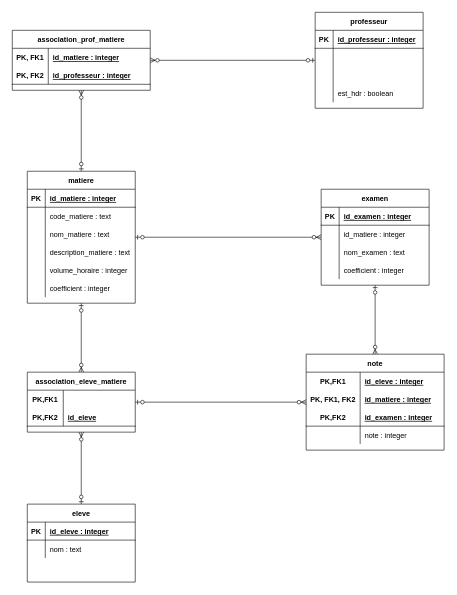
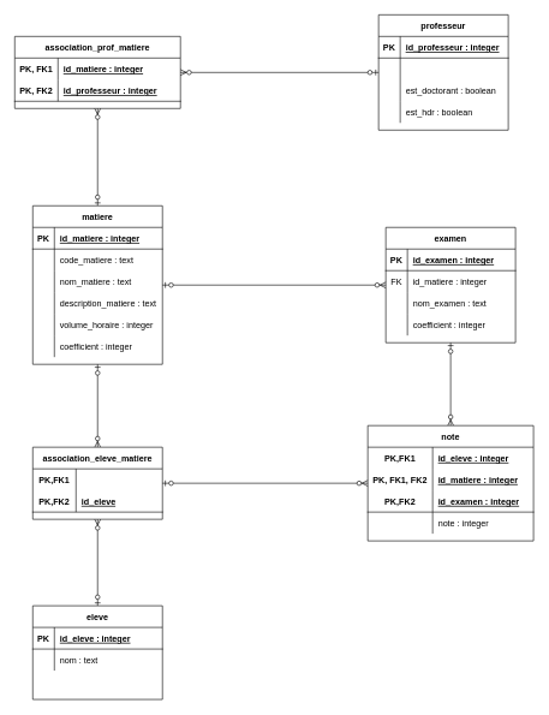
  <mxCell id="0" />
  <mxCell id="1" parent="0" />
  <mxCell id="2" value="" style="fontSize=12;html=1;endArrow=ERzeroToMany;startArrow=ERzeroToOne;" parent="1" source="48" target="41" edge="1"><mxGeometry width="100" height="100" relative="1" as="geometry"><mxPoint x="-195" y="0" as="sourcePoint" /><mxPoint x="535" y="80" as="targetPoint" /></mxGeometry></mxCell>
  <mxCell id="3" value="" style="fontSize=12;html=1;endArrow=ERzeroToMany;startArrow=ERzeroToOne;" parent="1" source="9" target="41" edge="1"><mxGeometry width="100" height="100" relative="1" as="geometry"><mxPoint x="195" y="130" as="sourcePoint" /><mxPoint x="365" y="270" as="targetPoint" /></mxGeometry></mxCell>
  <mxCell id="4" value="" style="fontSize=12;html=1;endArrow=ERzeroToMany;startArrow=ERzeroToOne;" parent="1" source="9" target="69" edge="1"><mxGeometry width="100" height="100" relative="1" as="geometry"><mxPoint x="169.444" y="295" as="sourcePoint" /><mxPoint x="183.889" y="230" as="targetPoint" /></mxGeometry></mxCell>
  <mxCell id="5" value="" style="fontSize=12;html=1;endArrow=ERzeroToMany;startArrow=ERzeroToOne;" parent="1" source="60" target="69" edge="1"><mxGeometry width="100" height="100" relative="1" as="geometry"><mxPoint x="153.462" y="515" as="sourcePoint" /><mxPoint x="156.154" y="550" as="targetPoint" /></mxGeometry></mxCell>
  <mxCell id="6" value="" style="fontSize=12;html=1;endArrow=ERzeroToMany;startArrow=ERzeroToOne;" parent="1" source="9" target="28" edge="1"><mxGeometry width="100" height="100" relative="1" as="geometry"><mxPoint x="163.462" y="525" as="sourcePoint" /><mxPoint x="166.154" y="560" as="targetPoint" /></mxGeometry></mxCell>
  <mxCell id="7" value="" style="fontSize=12;html=1;endArrow=ERzeroToMany;startArrow=ERzeroToOne;" parent="1" source="28" target="75" edge="1"><mxGeometry width="100" height="100" relative="1" as="geometry"><mxPoint x="173.462" y="535" as="sourcePoint" /><mxPoint x="176.154" y="570" as="targetPoint" /></mxGeometry></mxCell>
  <mxCell id="8" value="" style="fontSize=12;html=1;endArrow=ERzeroToMany;startArrow=ERzeroToOne;" parent="1" source="69" target="75" edge="1"><mxGeometry width="100" height="100" relative="1" as="geometry"><mxPoint x="183.462" y="545" as="sourcePoint" /><mxPoint x="186.154" y="580" as="targetPoint" /></mxGeometry></mxCell>
  <mxCell id="9" value="matiere" style="shape=table;startSize=30;container=1;collapsible=1;childLayout=tableLayout;fixedRows=1;rowLines=0;fontStyle=1;align=center;resizeLast=1;" parent="1" vertex="1"><mxGeometry x="45" y="285" width="180" height="220" as="geometry" /></mxCell>
  <mxCell id="10" value="" style="shape=partialRectangle;collapsible=0;dropTarget=0;pointerEvents=0;fillColor=none;top=0;left=0;bottom=1;right=0;points=[[0,0.5],[1,0.5]];portConstraint=eastwest;" parent="9" vertex="1"><mxGeometry y="30" width="180" height="30" as="geometry" /></mxCell>
  <mxCell id="11" value="PK" style="shape=partialRectangle;connectable=0;fillColor=none;top=0;left=0;bottom=0;right=0;fontStyle=1;overflow=hidden;" parent="10" vertex="1"><mxGeometry width="30" height="30" as="geometry" /></mxCell>
  <mxCell id="12" value="id_matiere : integer" style="shape=partialRectangle;connectable=0;fillColor=none;top=0;left=0;bottom=0;right=0;align=left;spacingLeft=6;fontStyle=5;overflow=hidden;" parent="10" vertex="1"><mxGeometry x="30" width="150" height="30" as="geometry" /></mxCell>
  <mxCell id="13" value="" style="shape=partialRectangle;collapsible=0;dropTarget=0;pointerEvents=0;fillColor=none;top=0;left=0;bottom=0;right=0;points=[[0,0.5],[1,0.5]];portConstraint=eastwest;" parent="9" vertex="1"><mxGeometry y="60" width="180" height="30" as="geometry" /></mxCell>
  <mxCell id="14" value="" style="shape=partialRectangle;connectable=0;fillColor=none;top=0;left=0;bottom=0;right=0;editable=1;overflow=hidden;" parent="13" vertex="1"><mxGeometry width="30" height="30" as="geometry" /></mxCell>
  <mxCell id="15" value="code_matiere : text" style="shape=partialRectangle;connectable=0;fillColor=none;top=0;left=0;bottom=0;right=0;align=left;spacingLeft=6;overflow=hidden;" parent="13" vertex="1"><mxGeometry x="30" width="150" height="30" as="geometry" /></mxCell>
  <mxCell id="16" value="" style="shape=partialRectangle;collapsible=0;dropTarget=0;pointerEvents=0;fillColor=none;top=0;left=0;bottom=0;right=0;points=[[0,0.5],[1,0.5]];portConstraint=eastwest;" parent="9" vertex="1"><mxGeometry y="90" width="180" height="30" as="geometry" /></mxCell>
  <mxCell id="17" value="" style="shape=partialRectangle;connectable=0;fillColor=none;top=0;left=0;bottom=0;right=0;editable=1;overflow=hidden;" parent="16" vertex="1"><mxGeometry width="30" height="30" as="geometry" /></mxCell>
  <mxCell id="18" value="nom_matiere : text" style="shape=partialRectangle;connectable=0;fillColor=none;top=0;left=0;bottom=0;right=0;align=left;spacingLeft=6;overflow=hidden;" parent="16" vertex="1"><mxGeometry x="30" width="150" height="30" as="geometry" /></mxCell>
  <mxCell id="19" value="" style="shape=partialRectangle;collapsible=0;dropTarget=0;pointerEvents=0;fillColor=none;top=0;left=0;bottom=0;right=0;points=[[0,0.5],[1,0.5]];portConstraint=eastwest;" parent="9" vertex="1"><mxGeometry y="120" width="180" height="30" as="geometry" /></mxCell>
  <mxCell id="20" value="" style="shape=partialRectangle;connectable=0;fillColor=none;top=0;left=0;bottom=0;right=0;editable=1;overflow=hidden;" parent="19" vertex="1"><mxGeometry width="30" height="30" as="geometry" /></mxCell>
  <mxCell id="21" value="description_matiere : text" style="shape=partialRectangle;connectable=0;fillColor=none;top=0;left=0;bottom=0;right=0;align=left;spacingLeft=6;overflow=hidden;" parent="19" vertex="1"><mxGeometry x="30" width="150" height="30" as="geometry" /></mxCell>
  <mxCell id="22" value="" style="shape=partialRectangle;collapsible=0;dropTarget=0;pointerEvents=0;fillColor=none;top=0;left=0;bottom=0;right=0;points=[[0,0.5],[1,0.5]];portConstraint=eastwest;" parent="9" vertex="1"><mxGeometry y="150" width="180" height="30" as="geometry" /></mxCell>
  <mxCell id="23" value="" style="shape=partialRectangle;connectable=0;fillColor=none;top=0;left=0;bottom=0;right=0;editable=1;overflow=hidden;" parent="22" vertex="1"><mxGeometry width="30" height="30" as="geometry" /></mxCell>
  <mxCell id="24" value="volume_horaire : integer" style="shape=partialRectangle;connectable=0;fillColor=none;top=0;left=0;bottom=0;right=0;align=left;spacingLeft=6;overflow=hidden;" parent="22" vertex="1"><mxGeometry x="30" width="150" height="30" as="geometry" /></mxCell>
  <mxCell id="25" value="" style="shape=partialRectangle;collapsible=0;dropTarget=0;pointerEvents=0;fillColor=none;top=0;left=0;bottom=0;right=0;points=[[0,0.5],[1,0.5]];portConstraint=eastwest;" parent="9" vertex="1"><mxGeometry y="180" width="180" height="30" as="geometry" /></mxCell>
  <mxCell id="26" value="" style="shape=partialRectangle;connectable=0;fillColor=none;top=0;left=0;bottom=0;right=0;fontStyle=0;overflow=hidden;" parent="25" vertex="1"><mxGeometry width="30" height="30" as="geometry" /></mxCell>
  <mxCell id="27" value="coefficient : integer" style="shape=partialRectangle;connectable=0;fillColor=none;top=0;left=0;bottom=0;right=0;align=left;spacingLeft=6;fontStyle=0;overflow=hidden;" parent="25" vertex="1"><mxGeometry x="30" width="150" height="30" as="geometry" /></mxCell>
  <mxCell id="28" value="examen" style="shape=table;startSize=30;container=1;collapsible=1;childLayout=tableLayout;fixedRows=1;rowLines=0;fontStyle=1;align=center;resizeLast=1;" parent="1" vertex="1"><mxGeometry x="535" y="315" width="180" height="160" as="geometry" /></mxCell>
  <mxCell id="29" value="" style="shape=partialRectangle;collapsible=0;dropTarget=0;pointerEvents=0;fillColor=none;top=0;left=0;bottom=1;right=0;points=[[0,0.5],[1,0.5]];portConstraint=eastwest;" parent="28" vertex="1"><mxGeometry y="30" width="180" height="30" as="geometry" /></mxCell>
  <mxCell id="30" value="PK" style="shape=partialRectangle;connectable=0;fillColor=none;top=0;left=0;bottom=0;right=0;fontStyle=1;overflow=hidden;" parent="29" vertex="1"><mxGeometry width="30" height="30" as="geometry" /></mxCell>
  <mxCell id="31" value="id_examen : integer" style="shape=partialRectangle;connectable=0;fillColor=none;top=0;left=0;bottom=0;right=0;align=left;spacingLeft=6;fontStyle=5;overflow=hidden;" parent="29" vertex="1"><mxGeometry x="30" width="150" height="30" as="geometry" /></mxCell>
  <mxCell id="32" value="" style="shape=partialRectangle;collapsible=0;dropTarget=0;pointerEvents=0;fillColor=none;top=0;left=0;bottom=0;right=0;points=[[0,0.5],[1,0.5]];portConstraint=eastwest;" parent="28" vertex="1"><mxGeometry y="60" width="180" height="30" as="geometry" /></mxCell>
+ <mxCell id="33" value="FK" style="shape=partialRectangle;connectable=0;fillColor=none;top=0;left=0;bottom=0;right=0;editable=1;overflow=hidden;" parent="32" vertex="1"><mxGeometry width="30" height="30" as="geometry" /></mxCell>
  <mxCell id="34" value="id_matiere : integer" style="shape=partialRectangle;connectable=0;fillColor=none;top=0;left=0;bottom=0;right=0;align=left;spacingLeft=6;overflow=hidden;" parent="32" vertex="1"><mxGeometry x="30" width="150" height="30" as="geometry" /></mxCell>
  <mxCell id="35" value="" style="shape=partialRectangle;collapsible=0;dropTarget=0;pointerEvents=0;fillColor=none;top=0;left=0;bottom=0;right=0;points=[[0,0.5],[1,0.5]];portConstraint=eastwest;" parent="28" vertex="1"><mxGeometry y="90" width="180" height="30" as="geometry" /></mxCell>
  <mxCell id="36" value="" style="shape=partialRectangle;connectable=0;fillColor=none;top=0;left=0;bottom=0;right=0;editable=1;overflow=hidden;" parent="35" vertex="1"><mxGeometry width="30" height="30" as="geometry" /></mxCell>
  <mxCell id="37" value="nom_examen : text" style="shape=partialRectangle;connectable=0;fillColor=none;top=0;left=0;bottom=0;right=0;align=left;spacingLeft=6;overflow=hidden;" parent="35" vertex="1"><mxGeometry x="30" width="150" height="30" as="geometry" /></mxCell>
  <mxCell id="38" value="" style="shape=partialRectangle;collapsible=0;dropTarget=0;pointerEvents=0;fillColor=none;top=0;left=0;bottom=0;right=0;points=[[0,0.5],[1,0.5]];portConstraint=eastwest;" parent="28" vertex="1"><mxGeometry y="120" width="180" height="30" as="geometry" /></mxCell>
  <mxCell id="39" value="" style="shape=partialRectangle;connectable=0;fillColor=none;top=0;left=0;bottom=0;right=0;editable=1;overflow=hidden;" parent="38" vertex="1"><mxGeometry width="30" height="30" as="geometry" /></mxCell>
  <mxCell id="40" value="coefficient : integer" style="shape=partialRectangle;connectable=0;fillColor=none;top=0;left=0;bottom=0;right=0;align=left;spacingLeft=6;overflow=hidden;" parent="38" vertex="1"><mxGeometry x="30" width="150" height="30" as="geometry" /></mxCell>
  <mxCell id="41" value="association_prof_matiere" style="shape=table;startSize=30;container=1;collapsible=1;childLayout=tableLayout;fixedRows=1;rowLines=0;fontStyle=1;align=center;resizeLast=1;" parent="1" vertex="1"><mxGeometry x="20" y="50" width="230" height="100" as="geometry" /></mxCell>
  <mxCell id="42" value="" style="shape=partialRectangle;collapsible=0;dropTarget=0;pointerEvents=0;fillColor=none;top=0;left=0;bottom=0;right=0;points=[[0,0.5],[1,0.5]];portConstraint=eastwest;" parent="41" vertex="1"><mxGeometry y="30" width="230" height="30" as="geometry" /></mxCell>
  <mxCell id="43" value="PK, FK1" style="shape=partialRectangle;connectable=0;fillColor=none;top=0;left=0;bottom=0;right=0;editable=1;overflow=hidden;fontStyle=1" parent="42" vertex="1"><mxGeometry width="60" height="30" as="geometry" /></mxCell>
  <mxCell id="44" value="id_matiere : integer" style="shape=partialRectangle;connectable=0;fillColor=none;top=0;left=0;bottom=0;right=0;align=left;spacingLeft=6;overflow=hidden;fontStyle=5" parent="42" vertex="1"><mxGeometry x="60" width="170" height="30" as="geometry" /></mxCell>
  <mxCell id="45" value="" style="shape=partialRectangle;collapsible=0;dropTarget=0;pointerEvents=0;fillColor=none;top=0;left=0;bottom=1;right=0;points=[[0,0.5],[1,0.5]];portConstraint=eastwest;" parent="41" vertex="1"><mxGeometry y="60" width="230" height="30" as="geometry" /></mxCell>
  <mxCell id="46" value="PK, FK2" style="shape=partialRectangle;connectable=0;fillColor=none;top=0;left=0;bottom=0;right=0;fontStyle=1;overflow=hidden;" parent="45" vertex="1"><mxGeometry width="60" height="30" as="geometry" /></mxCell>
  <mxCell id="47" value="id_professeur : integer" style="shape=partialRectangle;connectable=0;fillColor=none;top=0;left=0;bottom=0;right=0;align=left;spacingLeft=6;fontStyle=5;overflow=hidden;" parent="45" vertex="1"><mxGeometry x="60" width="170" height="30" as="geometry" /></mxCell>
  <mxCell id="48" value="professeur" style="shape=table;startSize=30;container=1;collapsible=1;childLayout=tableLayout;fixedRows=1;rowLines=0;fontStyle=1;align=center;resizeLast=1;" parent="1" vertex="1"><mxGeometry x="525" y="20" width="180" height="160" as="geometry" /></mxCell>
  <mxCell id="49" value="" style="shape=partialRectangle;collapsible=0;dropTarget=0;pointerEvents=0;fillColor=none;top=0;left=0;bottom=1;right=0;points=[[0,0.5],[1,0.5]];portConstraint=eastwest;" parent="48" vertex="1"><mxGeometry y="30" width="180" height="30" as="geometry" /></mxCell>
  <mxCell id="50" value="PK" style="shape=partialRectangle;connectable=0;fillColor=none;top=0;left=0;bottom=0;right=0;fontStyle=1;overflow=hidden;" parent="49" vertex="1"><mxGeometry width="30" height="30" as="geometry" /></mxCell>
  <mxCell id="51" value="id_professeur : integer" style="shape=partialRectangle;connectable=0;fillColor=none;top=0;left=0;bottom=0;right=0;align=left;spacingLeft=6;fontStyle=5;overflow=hidden;" parent="49" vertex="1"><mxGeometry x="30" width="150" height="30" as="geometry" /></mxCell>
  <mxCell id="52" value="" style="shape=partialRectangle;collapsible=0;dropTarget=0;pointerEvents=0;fillColor=none;top=0;left=0;bottom=0;right=0;points=[[0,0.5],[1,0.5]];portConstraint=eastwest;" parent="48" vertex="1"><mxGeometry y="60" width="180" height="30" as="geometry" /></mxCell>
  <mxCell id="53" value="" style="shape=partialRectangle;connectable=0;fillColor=none;top=0;left=0;bottom=0;right=0;editable=1;overflow=hidden;" parent="52" vertex="1"><mxGeometry width="30" height="30" as="geometry" /></mxCell>
  <mxCell id="54" value="" style="shape=partialRectangle;collapsible=0;dropTarget=0;pointerEvents=0;fillColor=none;top=0;left=0;bottom=0;right=0;points=[[0,0.5],[1,0.5]];portConstraint=eastwest;" parent="48" vertex="1"><mxGeometry y="90" width="180" height="30" as="geometry" /></mxCell>
  <mxCell id="55" value="" style="shape=partialRectangle;connectable=0;fillColor=none;top=0;left=0;bottom=0;right=0;editable=1;overflow=hidden;" parent="54" vertex="1"><mxGeometry width="30" height="30" as="geometry" /></mxCell>
+ <mxCell id="56" value="est_doctorant : boolean" style="shape=partialRectangle;connectable=0;fillColor=none;top=0;left=0;bottom=0;right=0;align=left;spacingLeft=6;overflow=hidden;" parent="54" vertex="1"><mxGeometry x="30" width="150" height="30" as="geometry" /></mxCell>
  <mxCell id="57" value="" style="shape=partialRectangle;collapsible=0;dropTarget=0;pointerEvents=0;fillColor=none;top=0;left=0;bottom=0;right=0;points=[[0,0.5],[1,0.5]];portConstraint=eastwest;" parent="48" vertex="1"><mxGeometry y="120" width="180" height="30" as="geometry" /></mxCell>
  <mxCell id="58" value="" style="shape=partialRectangle;connectable=0;fillColor=none;top=0;left=0;bottom=0;right=0;editable=1;overflow=hidden;" parent="57" vertex="1"><mxGeometry width="30" height="30" as="geometry" /></mxCell>
  <mxCell id="59" value="est_hdr : boolean" style="shape=partialRectangle;connectable=0;fillColor=none;top=0;left=0;bottom=0;right=0;align=left;spacingLeft=6;overflow=hidden;" parent="57" vertex="1"><mxGeometry x="30" width="150" height="30" as="geometry" /></mxCell>
  <mxCell id="60" value="eleve" style="shape=table;startSize=30;container=1;collapsible=1;childLayout=tableLayout;fixedRows=1;rowLines=0;fontStyle=1;align=center;resizeLast=1;" parent="1" vertex="1"><mxGeometry x="45" y="840" width="180" height="130" as="geometry" /></mxCell>
  <mxCell id="61" value="" style="shape=partialRectangle;collapsible=0;dropTarget=0;pointerEvents=0;fillColor=none;top=0;left=0;bottom=1;right=0;points=[[0,0.5],[1,0.5]];portConstraint=eastwest;" parent="60" vertex="1"><mxGeometry y="30" width="180" height="30" as="geometry" /></mxCell>
  <mxCell id="62" value="PK" style="shape=partialRectangle;connectable=0;fillColor=none;top=0;left=0;bottom=0;right=0;fontStyle=1;overflow=hidden;" parent="61" vertex="1"><mxGeometry width="30" height="30" as="geometry" /></mxCell>
  <mxCell id="63" value="id_eleve : integer" style="shape=partialRectangle;connectable=0;fillColor=none;top=0;left=0;bottom=0;right=0;align=left;spacingLeft=6;fontStyle=5;overflow=hidden;" parent="61" vertex="1"><mxGeometry x="30" width="150" height="30" as="geometry" /></mxCell>
  <mxCell id="64" value="" style="shape=partialRectangle;collapsible=0;dropTarget=0;pointerEvents=0;fillColor=none;top=0;left=0;bottom=0;right=0;points=[[0,0.5],[1,0.5]];portConstraint=eastwest;" parent="60" vertex="1"><mxGeometry y="60" width="180" height="30" as="geometry" /></mxCell>
  <mxCell id="65" value="" style="shape=partialRectangle;connectable=0;fillColor=none;top=0;left=0;bottom=0;right=0;editable=1;overflow=hidden;" parent="64" vertex="1"><mxGeometry width="30" height="30" as="geometry" /></mxCell>
  <mxCell id="66" value="nom : text" style="shape=partialRectangle;connectable=0;fillColor=none;top=0;left=0;bottom=0;right=0;align=left;spacingLeft=6;overflow=hidden;" parent="64" vertex="1"><mxGeometry x="30" width="150" height="30" as="geometry" /></mxCell>
  <mxCell id="67" value="" style="shape=partialRectangle;collapsible=0;dropTarget=0;pointerEvents=0;fillColor=none;top=0;left=0;bottom=0;right=0;points=[[0,0.5],[1,0.5]];portConstraint=eastwest;" parent="60" vertex="1"><mxGeometry y="90" width="180" height="30" as="geometry" /></mxCell>
  <mxCell id="68" value="" style="shape=partialRectangle;connectable=0;fillColor=none;top=0;left=0;bottom=0;right=0;editable=1;overflow=hidden;" parent="67" vertex="1"><mxGeometry width="30" height="30" as="geometry" /></mxCell>
  <mxCell id="69" value="association_eleve_matiere" style="shape=table;startSize=30;container=1;collapsible=1;childLayout=tableLayout;fixedRows=1;rowLines=0;fontStyle=1;align=center;resizeLast=1;" parent="1" vertex="1"><mxGeometry x="45" y="620" width="180" height="100" as="geometry" /></mxCell>
  <mxCell id="70" value="" style="shape=partialRectangle;collapsible=0;dropTarget=0;pointerEvents=0;fillColor=none;top=0;left=0;bottom=0;right=0;points=[[0,0.5],[1,0.5]];portConstraint=eastwest;" parent="69" vertex="1"><mxGeometry y="30" width="180" height="30" as="geometry" /></mxCell>
  <mxCell id="71" value="PK,FK1" style="shape=partialRectangle;connectable=0;fillColor=none;top=0;left=0;bottom=0;right=0;fontStyle=1;overflow=hidden;" parent="70" vertex="1"><mxGeometry width="60" height="30" as="geometry" /></mxCell>
  <mxCell id="72" value="" style="shape=partialRectangle;collapsible=0;dropTarget=0;pointerEvents=0;fillColor=none;top=0;left=0;bottom=1;right=0;points=[[0,0.5],[1,0.5]];portConstraint=eastwest;" parent="69" vertex="1"><mxGeometry y="60" width="180" height="30" as="geometry" /></mxCell>
  <mxCell id="73" value="PK,FK2" style="shape=partialRectangle;connectable=0;fillColor=none;top=0;left=0;bottom=0;right=0;fontStyle=1;overflow=hidden;" parent="72" vertex="1"><mxGeometry width="60" height="30" as="geometry" /></mxCell>
  <mxCell id="74" value="id_eleve" style="shape=partialRectangle;connectable=0;fillColor=none;top=0;left=0;bottom=0;right=0;align=left;spacingLeft=6;fontStyle=5;overflow=hidden;" parent="72" vertex="1"><mxGeometry x="60" width="120" height="30" as="geometry" /></mxCell>
  <mxCell id="75" value="note" style="shape=table;startSize=30;container=1;collapsible=1;childLayout=tableLayout;fixedRows=1;rowLines=0;fontStyle=1;align=center;resizeLast=1;" parent="1" vertex="1"><mxGeometry x="510" y="590" width="230.0" height="160" as="geometry" /></mxCell>
  <mxCell id="76" value="" style="shape=partialRectangle;collapsible=0;dropTarget=0;pointerEvents=0;fillColor=none;top=0;left=0;bottom=0;right=0;points=[[0,0.5],[1,0.5]];portConstraint=eastwest;" parent="75" vertex="1"><mxGeometry y="30" width="230.0" height="30" as="geometry" /></mxCell>
  <mxCell id="77" value="PK,FK1" style="shape=partialRectangle;connectable=0;fillColor=none;top=0;left=0;bottom=0;right=0;fontStyle=1;overflow=hidden;" parent="76" vertex="1"><mxGeometry width="90" height="30" as="geometry" /></mxCell>
  <mxCell id="78" value="id_eleve : integer" style="shape=partialRectangle;connectable=0;fillColor=none;top=0;left=0;bottom=0;right=0;align=left;spacingLeft=6;fontStyle=5;overflow=hidden;" parent="76" vertex="1"><mxGeometry x="90" width="140.0" height="30" as="geometry" /></mxCell>
  <mxCell id="79" value="" style="shape=partialRectangle;collapsible=0;dropTarget=0;pointerEvents=0;fillColor=none;top=0;left=0;bottom=0;right=0;points=[[0,0.5],[1,0.5]];portConstraint=eastwest;" parent="75" vertex="1"><mxGeometry y="60" width="230.0" height="30" as="geometry" /></mxCell>
  <mxCell id="80" value="PK, FK1, FK2" style="shape=partialRectangle;connectable=0;fillColor=none;top=0;left=0;bottom=0;right=0;editable=1;overflow=hidden;fontStyle=1" parent="79" vertex="1"><mxGeometry width="90" height="30" as="geometry" /></mxCell>
  <mxCell id="81" value="id_matiere : integer" style="shape=partialRectangle;connectable=0;fillColor=none;top=0;left=0;bottom=0;right=0;align=left;spacingLeft=6;overflow=hidden;fontStyle=5" parent="79" vertex="1"><mxGeometry x="90" width="140.0" height="30" as="geometry" /></mxCell>
  <mxCell id="82" value="" style="shape=partialRectangle;collapsible=0;dropTarget=0;pointerEvents=0;fillColor=none;top=0;left=0;bottom=1;right=0;points=[[0,0.5],[1,0.5]];portConstraint=eastwest;" parent="75" vertex="1"><mxGeometry y="90" width="230.0" height="30" as="geometry" /></mxCell>
  <mxCell id="83" value="PK,FK2" style="shape=partialRectangle;connectable=0;fillColor=none;top=0;left=0;bottom=0;right=0;fontStyle=1;overflow=hidden;" parent="82" vertex="1"><mxGeometry width="90" height="30" as="geometry" /></mxCell>
  <mxCell id="84" value="id_examen : integer" style="shape=partialRectangle;connectable=0;fillColor=none;top=0;left=0;bottom=0;right=0;align=left;spacingLeft=6;fontStyle=5;overflow=hidden;" parent="82" vertex="1"><mxGeometry x="90" width="140.0" height="30" as="geometry" /></mxCell>
  <mxCell id="85" value="" style="shape=partialRectangle;collapsible=0;dropTarget=0;pointerEvents=0;fillColor=none;top=0;left=0;bottom=0;right=0;points=[[0,0.5],[1,0.5]];portConstraint=eastwest;" parent="75" vertex="1"><mxGeometry y="120" width="230.0" height="30" as="geometry" /></mxCell>
  <mxCell id="86" value="" style="shape=partialRectangle;connectable=0;fillColor=none;top=0;left=0;bottom=0;right=0;editable=1;overflow=hidden;" parent="85" vertex="1"><mxGeometry width="90" height="30" as="geometry" /></mxCell>
  <mxCell id="87" value="note : integer" style="shape=partialRectangle;connectable=0;fillColor=none;top=0;left=0;bottom=0;right=0;align=left;spacingLeft=6;overflow=hidden;" parent="85" vertex="1"><mxGeometry x="90" width="140.0" height="30" as="geometry" /></mxCell>
